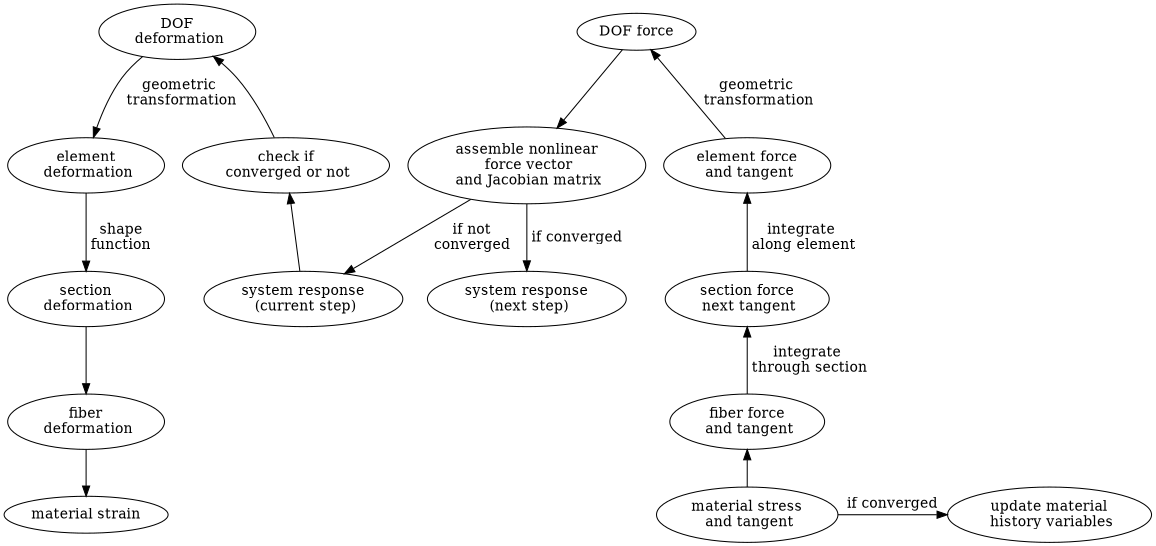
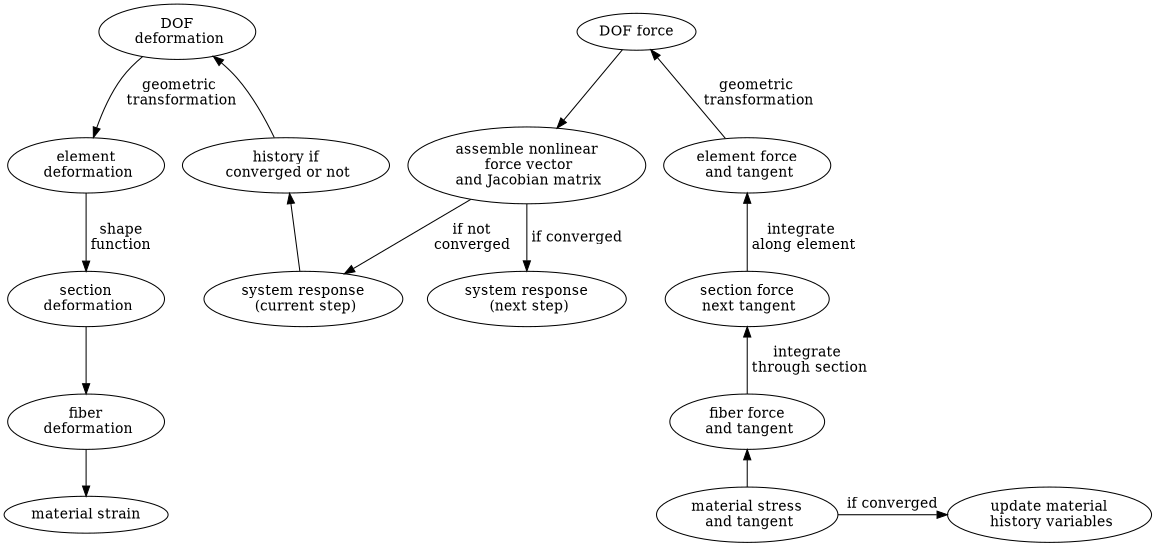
  digraph {
    node [shape=ellipse]
    n1 [label="DOF\n deformation"]
    n2 [label="DOF force"]
-   n3 [label="check if\n converged or not"]
+   n3 [label="history if\n converged or not"]
    n4 [label="assemble nonlinear\n force vector\n and Jacobian matrix"]
    n5 [label="system response\n (current step)"]
    n6 [label="system response\n (next step)"]
    n7 [label="element\n deformation"]
    n8 [label="element force\n and tangent"]
    n9 [label="section\n deformation"]
    n10 [label="section force\n next tangent"]
    n11 [label="fiber\n deformation"]
    n12 [label="fiber force\n and tangent"]
    n13 [label="material strain"]
    n14 [label="material stress\n and tangent"]
    n15 [label="update material\n history variables"]
    subgraph sub_1 {
      rank=same
      n1
      n2
    }
    subgraph sub_2 {
      rank=same
      n3
      n4
    }
    subgraph sub_3 {
      rank=same
      n5
      n6
    }
    subgraph sub_4 {
      rank=same
      n7
      n8
    }
    subgraph sub_5 {
      rank=same
      n9
      n10
    }
    subgraph sub_6 {
      rank=same
      n11
      n12
    }
    subgraph sub_7 {
      rank=same
      n13
      n14
      n15
    }
    n1 -> n7 [label="geometric\n transformation"]
    n2 -> n4
    n3 -> n1
    n4 -> n5 [label=" if not\n converged"]
    n4 -> n6 [label=" if converged"]
    n5 -> n3
    n7 -> n9 [label=" shape\n function"]
    n8 -> n2 [label="geometric\n transformation"]
    n9 -> n11
    n10 -> n8 [label="integrate\n along element"]
    n11 -> n13
    n12 -> n10 [label="integrate\n through section"]
    n14 -> n12
    n14 -> n15 [label="if converged"]
  }
